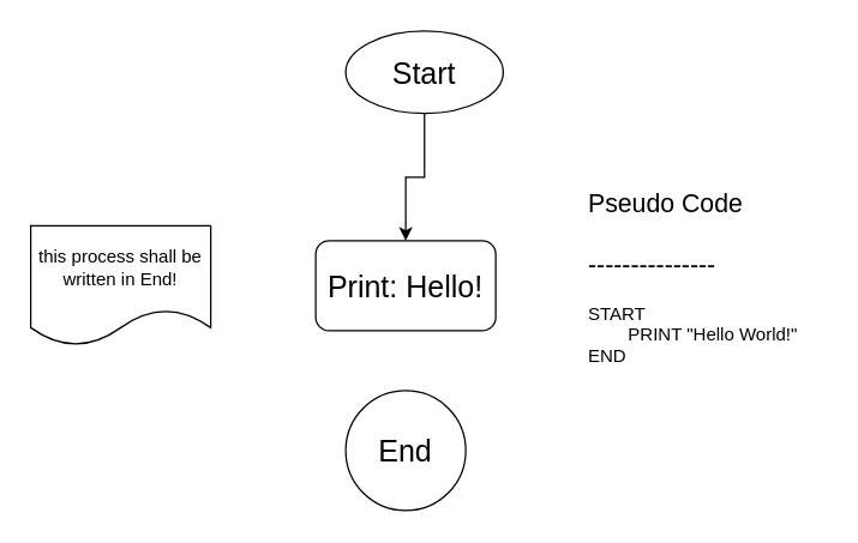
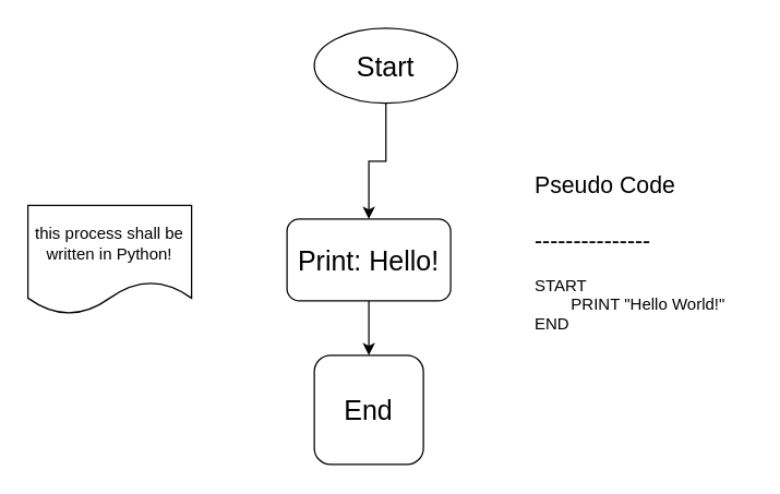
  <mxCell id="0" />
  <mxCell id="1" parent="0" />
  <mxCell id="2" value="" style="edgeStyle=orthogonalEdgeStyle;rounded=0;orthogonalLoop=1;jettySize=auto;html=1;" parent="1" source="3" target="5" edge="1"><mxGeometry relative="1" as="geometry" /></mxCell>
  <mxCell id="3" value="&lt;font style=&quot;font-size: 20px;&quot;&gt;Start&lt;/font&gt;" style="ellipse;whiteSpace=wrap;html=1;aspect=fixed;" parent="1" vertex="1"><mxGeometry x="230" y="20" width="105" height="55" as="geometry" /></mxCell>
+ <mxCell id="4" value="" style="edgeStyle=orthogonalEdgeStyle;rounded=0;orthogonalLoop=1;jettySize=auto;html=1;" parent="1" source="5" target="6" edge="1"><mxGeometry relative="1" as="geometry" /></mxCell>
  <mxCell id="5" value="&lt;font style=&quot;font-size: 20px;&quot;&gt;Print: Hello!&lt;/font&gt;" style="rounded=1;whiteSpace=wrap;html=1;" parent="1" vertex="1"><mxGeometry x="210" y="160" width="120" height="60" as="geometry" /></mxCell>
- <mxCell id="6" value="&lt;font style=&quot;font-size: 20px;&quot;&gt;End&lt;/font&gt;" style="ellipse;whiteSpace=wrap;html=1;rounded=1;" parent="1" vertex="1"><mxGeometry x="230" y="260" width="80" height="80" as="geometry" /></mxCell>
- <mxCell id="7" value="this process shall be written in End!" style="shape=document;whiteSpace=wrap;html=1;boundedLbl=1;" parent="1" vertex="1"><mxGeometry x="20" y="150" width="120" height="80" as="geometry" /></mxCell>
+ <mxCell id="6" value="&lt;font style=&quot;font-size: 20px;&quot;&gt;End&lt;/font&gt;" style="whiteSpace=wrap;html=1;rounded=1;" parent="1" vertex="1"><mxGeometry x="230" y="260" width="80" height="80" as="geometry" /></mxCell>
+ <mxCell id="7" value="this process shall be written in Python!" style="shape=document;whiteSpace=wrap;html=1;boundedLbl=1;" parent="1" vertex="1"><mxGeometry x="20" y="150" width="120" height="80" as="geometry" /></mxCell>
  <mxCell id="8" value="&lt;font style=&quot;font-size: 17px;&quot;&gt;Pseudo Code&lt;/font&gt;&lt;div&gt;&lt;font style=&quot;font-size: 17px;&quot;&gt;&lt;br&gt;&lt;/font&gt;&lt;/div&gt;&lt;div&gt;&lt;font style=&quot;font-size: 17px;&quot;&gt;---------------&lt;/font&gt;&lt;/div&gt;&lt;div&gt;&lt;br&gt;&lt;/div&gt;&lt;div&gt;START&lt;/div&gt;&lt;div&gt;&lt;span style=&quot;white-space: pre;&quot;&gt;&#09;&lt;/span&gt;PRINT &quot;Hello World!&quot;&lt;/div&gt;&lt;div&gt;END&lt;/div&gt;" style="text;html=1;align=left;verticalAlign=middle;resizable=0;points=[];autosize=1;strokeColor=none;fillColor=none;" parent="1" vertex="1"><mxGeometry x="390" y="120" width="160" height="130" as="geometry" /></mxCell>
